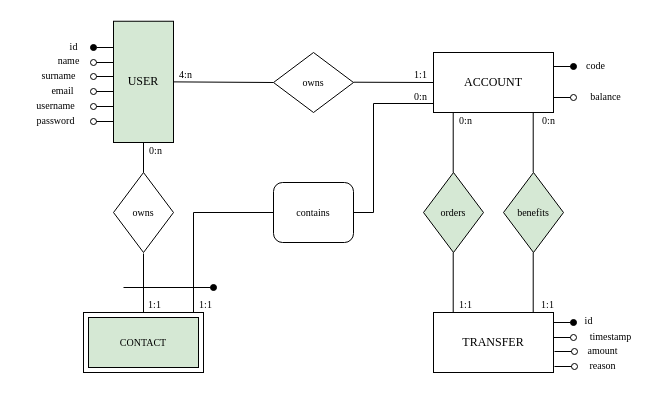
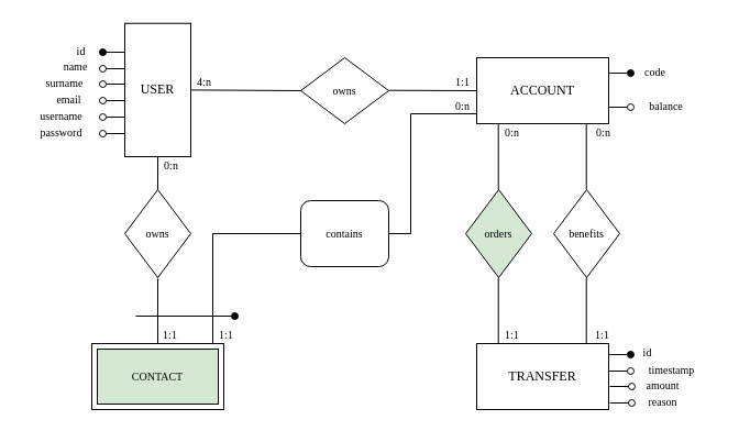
  <mxCell id="0" />
  <mxCell id="1" parent="0" />
  <mxCell id="2" style="rounded=0;orthogonalLoop=1;jettySize=auto;html=1;exitX=1;exitY=0.5;exitDx=0;exitDy=0;fontFamily=Menlo;fontSource=https%3A%2F%2Ffonts.googleapis.com%2Fcss%3Ffamily%3DMenlo;strokeColor=default;shadow=0;sketch=0;strokeWidth=1;endArrow=none;endFill=0;" parent="1" source="3" edge="1"><mxGeometry relative="1" as="geometry"><mxPoint x="273" y="82" as="targetPoint" /></mxGeometry></mxCell>
- <mxCell id="3" value="&lt;font data-font-src=&quot;https://fonts.googleapis.com/css?family=Menlo&quot; face=&quot;Menlo&quot;&gt;USER&lt;/font&gt;&lt;span style=&quot;font-family: Menlo; display: inline&quot;&gt;&lt;/span&gt;" style="rounded=0;whiteSpace=wrap;html=1;fillColor=#d5e8d4;" parent="1" vertex="1"><mxGeometry x="113" y="20.75" width="60" height="121.25" as="geometry" /></mxCell>
+ <mxCell id="3" value="&lt;font data-font-src=&quot;https://fonts.googleapis.com/css?family=Menlo&quot; face=&quot;Menlo&quot;&gt;USER&lt;/font&gt;&lt;span style=&quot;font-family: Menlo; display: inline&quot;&gt;&lt;/span&gt;" style="rounded=0;whiteSpace=wrap;html=1;" parent="1" vertex="1"><mxGeometry x="113" y="20.75" width="60" height="121.25" as="geometry" /></mxCell>
  <mxCell id="4" value="&lt;font style=&quot;font-size: 10px;&quot;&gt;owns&lt;/font&gt;" style="rhombus;whiteSpace=wrap;html=1;fontFamily=Menlo;fontSource=https%3A%2F%2Ffonts.googleapis.com%2Fcss%3Ffamily%3DMenlo;" parent="1" vertex="1"><mxGeometry x="273" y="52" width="80" height="60" as="geometry" /></mxCell>
  <mxCell id="5" style="rounded=0;orthogonalLoop=1;jettySize=auto;html=1;exitX=1;exitY=0.5;exitDx=0;exitDy=0;fontFamily=Menlo;fontSource=https%3A%2F%2Ffonts.googleapis.com%2Fcss%3Ffamily%3DMenlo;strokeColor=default;shadow=0;sketch=0;strokeWidth=1;endArrow=none;endFill=0;" parent="1" edge="1"><mxGeometry relative="1" as="geometry"><mxPoint x="433" y="82" as="targetPoint" /><mxPoint x="353" y="81.71" as="sourcePoint" /></mxGeometry></mxCell>
  <mxCell id="6" style="edgeStyle=none;rounded=0;sketch=0;orthogonalLoop=1;jettySize=auto;html=1;shadow=0;fontFamily=Menlo;fontSource=https%3A%2F%2Ffonts.googleapis.com%2Fcss%3Ffamily%3DMenlo;fontSize=10;startArrow=none;startFill=0;endArrow=oval;endFill=1;strokeColor=default;strokeWidth=1;" parent="1" edge="1"><mxGeometry relative="1" as="geometry"><mxPoint x="573" y="66" as="targetPoint" /><mxPoint x="553" y="66" as="sourcePoint" /></mxGeometry></mxCell>
  <mxCell id="7" value="&lt;font data-font-src=&quot;https://fonts.googleapis.com/css?family=Menlo&quot; face=&quot;Menlo&quot;&gt;ACCOUNT&lt;br&gt;&lt;/font&gt;&lt;span style=&quot;font-family: Menlo; display: inline&quot;&gt;&lt;/span&gt;" style="rounded=0;whiteSpace=wrap;html=1;" parent="1" vertex="1"><mxGeometry x="433" y="52" width="120" height="60" as="geometry" /></mxCell>
  <mxCell id="8" style="edgeStyle=none;rounded=0;sketch=0;orthogonalLoop=1;jettySize=auto;html=1;shadow=0;fontFamily=Menlo;fontSource=https%3A%2F%2Ffonts.googleapis.com%2Fcss%3Ffamily%3DMenlo;fontSize=10;startArrow=none;startFill=0;endArrow=oval;endFill=1;strokeColor=default;strokeWidth=1;" parent="1" edge="1"><mxGeometry relative="1" as="geometry"><mxPoint x="573" y="322" as="targetPoint" /><mxPoint x="553" y="322" as="sourcePoint" /></mxGeometry></mxCell>
  <mxCell id="9" style="edgeStyle=none;rounded=0;sketch=0;orthogonalLoop=1;jettySize=auto;html=1;shadow=0;fontFamily=Menlo;fontSource=https%3A%2F%2Ffonts.googleapis.com%2Fcss%3Ffamily%3DMenlo;fontSize=10;startArrow=none;startFill=0;endArrow=oval;endFill=0;strokeColor=default;strokeWidth=1;" parent="1" edge="1"><mxGeometry relative="1" as="geometry"><mxPoint x="573" y="337" as="targetPoint" /><mxPoint x="553" y="337" as="sourcePoint" /></mxGeometry></mxCell>
  <mxCell id="10" value="&lt;font data-font-src=&quot;https://fonts.googleapis.com/css?family=Menlo&quot; face=&quot;Menlo&quot;&gt;TRANSFER&lt;br&gt;&lt;/font&gt;&lt;span style=&quot;font-family: Menlo; display: inline&quot;&gt;&lt;/span&gt;" style="rounded=0;whiteSpace=wrap;html=1;" parent="1" vertex="1"><mxGeometry x="433" y="312" width="120" height="60" as="geometry" /></mxCell>
  <mxCell id="11" value="&lt;font style=&quot;font-size: 10px;&quot;&gt;orders&lt;/font&gt;" style="rhombus;whiteSpace=wrap;html=1;fontFamily=Menlo;fontSource=https%3A%2F%2Ffonts.googleapis.com%2Fcss%3Ffamily%3DMenlo;direction=east;fillColor=#d5e8d4;" parent="1" vertex="1"><mxGeometry x="423" y="172" width="60" height="80" as="geometry" /></mxCell>
- <mxCell id="12" value="&lt;font style=&quot;font-size: 10px;&quot;&gt;benefits&lt;/font&gt;" style="rhombus;whiteSpace=wrap;html=1;fontFamily=Menlo;fontSource=https%3A%2F%2Ffonts.googleapis.com%2Fcss%3Ffamily%3DMenlo;direction=east;fillColor=#d5e8d4;" parent="1" vertex="1"><mxGeometry x="503" y="172" width="60" height="80" as="geometry" /></mxCell>
+ <mxCell id="12" value="&lt;font style=&quot;font-size: 10px;&quot;&gt;benefits&lt;/font&gt;" style="rhombus;whiteSpace=wrap;html=1;fontFamily=Menlo;fontSource=https%3A%2F%2Ffonts.googleapis.com%2Fcss%3Ffamily%3DMenlo;direction=east;" parent="1" vertex="1"><mxGeometry x="503" y="172" width="60" height="80" as="geometry" /></mxCell>
  <mxCell id="13" style="edgeStyle=none;rounded=0;sketch=0;orthogonalLoop=1;jettySize=auto;html=1;exitX=0.5;exitY=0;exitDx=0;exitDy=0;shadow=0;fontFamily=Menlo;fontSource=https%3A%2F%2Ffonts.googleapis.com%2Fcss%3Ffamily%3DMenlo;fontSize=11;endArrow=none;endFill=0;strokeColor=default;strokeWidth=1;" parent="1" source="12" target="12" edge="1"><mxGeometry relative="1" as="geometry" /></mxCell>
  <mxCell id="14" style="rounded=0;orthogonalLoop=1;jettySize=auto;html=1;exitX=1;exitY=0.5;exitDx=0;exitDy=0;fontFamily=Menlo;fontSource=https%3A%2F%2Ffonts.googleapis.com%2Fcss%3Ffamily%3DMenlo;strokeColor=default;shadow=0;sketch=0;strokeWidth=1;endArrow=none;endFill=0;" parent="1" edge="1"><mxGeometry relative="1" as="geometry"><mxPoint x="452.71" y="112.29" as="targetPoint" /><mxPoint x="452.71" y="172" as="sourcePoint" /></mxGeometry></mxCell>
  <mxCell id="15" style="rounded=0;orthogonalLoop=1;jettySize=auto;html=1;exitX=1;exitY=0.5;exitDx=0;exitDy=0;fontFamily=Menlo;fontSource=https%3A%2F%2Ffonts.googleapis.com%2Fcss%3Ffamily%3DMenlo;strokeColor=default;shadow=0;sketch=0;strokeWidth=1;endArrow=none;endFill=0;" parent="1" edge="1"><mxGeometry relative="1" as="geometry"><mxPoint x="532.71" y="112" as="targetPoint" /><mxPoint x="532.71" y="171.71" as="sourcePoint" /></mxGeometry></mxCell>
  <mxCell id="16" style="rounded=0;orthogonalLoop=1;jettySize=auto;html=1;exitX=1;exitY=0.5;exitDx=0;exitDy=0;fontFamily=Menlo;fontSource=https%3A%2F%2Ffonts.googleapis.com%2Fcss%3Ffamily%3DMenlo;strokeColor=default;shadow=0;sketch=0;strokeWidth=1;endArrow=none;endFill=0;" parent="1" edge="1"><mxGeometry relative="1" as="geometry"><mxPoint x="452.71" y="252" as="targetPoint" /><mxPoint x="452.71" y="311.71" as="sourcePoint" /></mxGeometry></mxCell>
  <mxCell id="17" style="rounded=0;orthogonalLoop=1;jettySize=auto;html=1;exitX=1;exitY=0.5;exitDx=0;exitDy=0;fontFamily=Menlo;fontSource=https%3A%2F%2Ffonts.googleapis.com%2Fcss%3Ffamily%3DMenlo;strokeColor=default;shadow=0;sketch=0;strokeWidth=1;endArrow=none;endFill=0;" parent="1" edge="1"><mxGeometry relative="1" as="geometry"><mxPoint x="532.71" y="252" as="targetPoint" /><mxPoint x="532.71" y="311.71" as="sourcePoint" /></mxGeometry></mxCell>
  <mxCell id="18" value="id" style="text;html=1;align=center;verticalAlign=middle;resizable=0;points=[];autosize=1;strokeColor=none;fillColor=none;fontSize=10;fontFamily=Menlo;" parent="1" vertex="1"><mxGeometry x="53" y="31" width="40" height="30" as="geometry" /></mxCell>
  <mxCell id="19" style="edgeStyle=none;rounded=0;sketch=0;orthogonalLoop=1;jettySize=auto;html=1;shadow=0;fontFamily=Menlo;fontSource=https%3A%2F%2Ffonts.googleapis.com%2Fcss%3Ffamily%3DMenlo;fontSize=10;startArrow=none;startFill=0;endArrow=oval;endFill=0;strokeColor=default;strokeWidth=1;" parent="1" edge="1"><mxGeometry relative="1" as="geometry"><mxPoint x="93" y="62" as="targetPoint" /><mxPoint x="113" y="62" as="sourcePoint" /></mxGeometry></mxCell>
  <mxCell id="20" value="name&lt;br&gt;" style="text;html=1;align=center;verticalAlign=middle;resizable=0;points=[];autosize=1;strokeColor=none;fillColor=none;fontSize=10;fontFamily=Menlo;" parent="1" vertex="1"><mxGeometry x="43" y="44.5" width="50" height="30" as="geometry" /></mxCell>
  <mxCell id="21" value="surname" style="text;html=1;align=center;verticalAlign=middle;resizable=0;points=[];autosize=1;strokeColor=none;fillColor=none;fontSize=10;fontFamily=Menlo;" parent="1" vertex="1"><mxGeometry x="23" y="59.5" width="70" height="30" as="geometry" /></mxCell>
  <mxCell id="22" style="edgeStyle=none;rounded=0;sketch=0;orthogonalLoop=1;jettySize=auto;html=1;shadow=0;fontFamily=Menlo;fontSource=https%3A%2F%2Ffonts.googleapis.com%2Fcss%3Ffamily%3DMenlo;fontSize=10;startArrow=none;startFill=0;endArrow=oval;endFill=0;strokeColor=default;strokeWidth=1;" parent="1" edge="1"><mxGeometry relative="1" as="geometry"><mxPoint x="93" y="76" as="targetPoint" /><mxPoint x="113" y="76" as="sourcePoint" /></mxGeometry></mxCell>
  <mxCell id="23" value="email" style="text;html=1;align=center;verticalAlign=middle;resizable=0;points=[];autosize=1;strokeColor=none;fillColor=none;fontSize=10;fontFamily=Menlo;" parent="1" vertex="1"><mxGeometry x="37" y="74.5" width="50" height="30" as="geometry" /></mxCell>
  <mxCell id="24" style="edgeStyle=none;rounded=0;sketch=0;orthogonalLoop=1;jettySize=auto;html=1;shadow=0;fontFamily=Menlo;fontSource=https%3A%2F%2Ffonts.googleapis.com%2Fcss%3Ffamily%3DMenlo;fontSize=10;startArrow=none;startFill=0;endArrow=oval;endFill=0;strokeColor=default;strokeWidth=1;" parent="1" edge="1"><mxGeometry relative="1" as="geometry"><mxPoint x="93" y="91" as="targetPoint" /><mxPoint x="113" y="91" as="sourcePoint" /></mxGeometry></mxCell>
  <mxCell id="25" value="username" style="text;html=1;align=center;verticalAlign=middle;resizable=0;points=[];autosize=1;strokeColor=none;fillColor=none;fontSize=10;fontFamily=Menlo;" parent="1" vertex="1"><mxGeometry x="20" y="89.5" width="70" height="30" as="geometry" /></mxCell>
  <mxCell id="26" style="edgeStyle=none;rounded=0;sketch=0;orthogonalLoop=1;jettySize=auto;html=1;shadow=0;fontFamily=Menlo;fontSource=https%3A%2F%2Ffonts.googleapis.com%2Fcss%3Ffamily%3DMenlo;fontSize=10;startArrow=none;startFill=0;endArrow=oval;endFill=0;strokeColor=default;strokeWidth=1;" parent="1" edge="1"><mxGeometry relative="1" as="geometry"><mxPoint x="93" y="106" as="targetPoint" /><mxPoint x="113" y="106" as="sourcePoint" /></mxGeometry></mxCell>
  <mxCell id="27" value="password" style="text;html=1;align=center;verticalAlign=middle;resizable=0;points=[];autosize=1;strokeColor=none;fillColor=none;fontSize=10;fontFamily=Menlo;" parent="1" vertex="1"><mxGeometry x="20" y="105" width="70" height="30" as="geometry" /></mxCell>
  <mxCell id="28" style="edgeStyle=none;rounded=0;sketch=0;orthogonalLoop=1;jettySize=auto;html=1;shadow=0;fontFamily=Menlo;fontSource=https%3A%2F%2Ffonts.googleapis.com%2Fcss%3Ffamily%3DMenlo;fontSize=10;startArrow=none;startFill=0;endArrow=oval;endFill=1;strokeColor=default;strokeWidth=1;" parent="1" edge="1"><mxGeometry relative="1" as="geometry"><mxPoint x="93" y="47" as="targetPoint" /><mxPoint x="113" y="47" as="sourcePoint" /></mxGeometry></mxCell>
  <mxCell id="29" style="edgeStyle=none;rounded=0;sketch=0;orthogonalLoop=1;jettySize=auto;html=1;shadow=0;fontFamily=Menlo;fontSource=https%3A%2F%2Ffonts.googleapis.com%2Fcss%3Ffamily%3DMenlo;fontSize=10;startArrow=none;startFill=0;endArrow=oval;endFill=0;strokeColor=default;strokeWidth=1;" parent="1" edge="1"><mxGeometry relative="1" as="geometry"><mxPoint x="93" y="121" as="targetPoint" /><mxPoint x="113" y="121" as="sourcePoint" /></mxGeometry></mxCell>
  <mxCell id="30" style="edgeStyle=none;rounded=0;sketch=0;orthogonalLoop=1;jettySize=auto;html=1;shadow=0;fontFamily=Menlo;fontSource=https%3A%2F%2Ffonts.googleapis.com%2Fcss%3Ffamily%3DMenlo;fontSize=10;startArrow=none;startFill=0;endArrow=oval;endFill=0;strokeColor=default;strokeWidth=1;" parent="1" edge="1"><mxGeometry relative="1" as="geometry"><mxPoint x="573" y="97" as="targetPoint" /><mxPoint x="553" y="97" as="sourcePoint" /></mxGeometry></mxCell>
  <mxCell id="31" value="code" style="text;html=1;align=center;verticalAlign=middle;resizable=0;points=[];autosize=1;strokeColor=none;fillColor=none;fontSize=10;fontFamily=Menlo;" parent="1" vertex="1"><mxGeometry x="570" y="50" width="50" height="30" as="geometry" /></mxCell>
  <mxCell id="32" value="balance" style="text;html=1;align=center;verticalAlign=middle;resizable=0;points=[];autosize=1;strokeColor=none;fillColor=none;fontSize=10;fontFamily=Menlo;" parent="1" vertex="1"><mxGeometry x="570" y="81" width="70" height="30" as="geometry" /></mxCell>
  <mxCell id="33" value="id" style="text;html=1;align=center;verticalAlign=middle;resizable=0;points=[];autosize=1;strokeColor=none;fillColor=none;fontSize=10;fontFamily=Menlo;" parent="1" vertex="1"><mxGeometry x="568" y="305" width="40" height="30" as="geometry" /></mxCell>
  <mxCell id="34" value="timestamp" style="text;html=1;align=center;verticalAlign=middle;resizable=0;points=[];autosize=1;strokeColor=none;fillColor=none;fontSize=10;fontFamily=Menlo;" parent="1" vertex="1"><mxGeometry x="570" y="321" width="80" height="30" as="geometry" /></mxCell>
  <mxCell id="35" style="edgeStyle=none;rounded=0;sketch=0;orthogonalLoop=1;jettySize=auto;html=1;shadow=0;fontFamily=Menlo;fontSource=https%3A%2F%2Ffonts.googleapis.com%2Fcss%3Ffamily%3DMenlo;fontSize=10;startArrow=none;startFill=0;endArrow=oval;endFill=0;strokeColor=default;strokeWidth=1;" parent="1" edge="1"><mxGeometry relative="1" as="geometry"><mxPoint x="574" y="351" as="targetPoint" /><mxPoint x="554" y="351" as="sourcePoint" /></mxGeometry></mxCell>
  <mxCell id="36" value="amount" style="text;html=1;align=center;verticalAlign=middle;resizable=0;points=[];autosize=1;strokeColor=none;fillColor=none;fontSize=10;fontFamily=Menlo;" parent="1" vertex="1"><mxGeometry x="572" y="335" width="60" height="30" as="geometry" /></mxCell>
  <mxCell id="37" style="edgeStyle=none;rounded=0;sketch=0;orthogonalLoop=1;jettySize=auto;html=1;shadow=0;fontFamily=Menlo;fontSource=https%3A%2F%2Ffonts.googleapis.com%2Fcss%3Ffamily%3DMenlo;fontSize=10;startArrow=none;startFill=0;endArrow=oval;endFill=0;strokeColor=default;strokeWidth=1;" parent="1" edge="1"><mxGeometry relative="1" as="geometry"><mxPoint x="574" y="366" as="targetPoint" /><mxPoint x="554" y="366" as="sourcePoint" /></mxGeometry></mxCell>
  <mxCell id="38" value="reason" style="text;html=1;align=center;verticalAlign=middle;resizable=0;points=[];autosize=1;strokeColor=none;fillColor=none;fontSize=10;fontFamily=Menlo;" parent="1" vertex="1"><mxGeometry x="572" y="350" width="60" height="30" as="geometry" /></mxCell>
  <mxCell id="39" value="4:n" style="text;html=1;align=center;verticalAlign=middle;resizable=0;points=[];autosize=1;strokeColor=none;fillColor=none;fontSize=10;fontFamily=Menlo;" parent="1" vertex="1"><mxGeometry x="165" y="58.5" width="40" height="30" as="geometry" /></mxCell>
  <mxCell id="40" value="1:1" style="text;html=1;align=center;verticalAlign=middle;resizable=0;points=[];autosize=1;strokeColor=none;fillColor=none;fontSize=10;fontFamily=Menlo;" parent="1" vertex="1"><mxGeometry x="400" y="58.5" width="40" height="30" as="geometry" /></mxCell>
  <mxCell id="41" value="0:n" style="text;html=1;align=center;verticalAlign=middle;resizable=0;points=[];autosize=1;strokeColor=none;fillColor=none;fontSize=10;fontFamily=Menlo;" parent="1" vertex="1"><mxGeometry x="445" y="104.5" width="40" height="30" as="geometry" /></mxCell>
  <mxCell id="42" value="0:n" style="text;html=1;align=center;verticalAlign=middle;resizable=0;points=[];autosize=1;strokeColor=none;fillColor=none;fontSize=10;fontFamily=Menlo;" parent="1" vertex="1"><mxGeometry x="528" y="105" width="40" height="30" as="geometry" /></mxCell>
  <mxCell id="43" value="1:1" style="text;html=1;align=center;verticalAlign=middle;resizable=0;points=[];autosize=1;strokeColor=none;fillColor=none;fontSize=10;fontFamily=Menlo;" parent="1" vertex="1"><mxGeometry x="445" y="289" width="40" height="30" as="geometry" /></mxCell>
  <mxCell id="44" value="1:1" style="text;html=1;align=center;verticalAlign=middle;resizable=0;points=[];autosize=1;strokeColor=none;fillColor=none;fontSize=10;fontFamily=Menlo;" parent="1" vertex="1"><mxGeometry x="527" y="289" width="40" height="30" as="geometry" /></mxCell>
  <mxCell id="45" value="" style="rounded=0;whiteSpace=wrap;html=1;fontFamily=Menlo;fontSource=https%3A%2F%2Ffonts.googleapis.com%2Fcss%3Ffamily%3DMenlo;fontSize=10;" parent="1" vertex="1"><mxGeometry x="83" y="312" width="120" height="60" as="geometry" /></mxCell>
  <mxCell id="46" value="CONTACT" style="rounded=0;whiteSpace=wrap;html=1;fontFamily=Menlo;fontSource=https%3A%2F%2Ffonts.googleapis.com%2Fcss%3Ffamily%3DMenlo;fontSize=10;fillColor=#d5e8d4;" parent="1" vertex="1"><mxGeometry x="88" y="317" width="110" height="50" as="geometry" /></mxCell>
  <mxCell id="47" value="&lt;font style=&quot;font-size: 10px;&quot;&gt;owns&lt;/font&gt;" style="rhombus;whiteSpace=wrap;html=1;fontFamily=Menlo;fontSource=https%3A%2F%2Ffonts.googleapis.com%2Fcss%3Ffamily%3DMenlo;direction=south;" parent="1" vertex="1"><mxGeometry x="113" y="172" width="60" height="80" as="geometry" /></mxCell>
  <mxCell id="48" value="&lt;font style=&quot;font-size: 10px;&quot;&gt;contains&lt;/font&gt;" style="whiteSpace=wrap;html=1;fontFamily=Menlo;fontSource=https%3A%2F%2Ffonts.googleapis.com%2Fcss%3Ffamily%3DMenlo;direction=west;rounded=1;" parent="1" vertex="1"><mxGeometry x="273" y="182" width="80" height="60" as="geometry" /></mxCell>
  <mxCell id="49" style="rounded=0;orthogonalLoop=1;jettySize=auto;html=1;exitX=1;exitY=0.5;exitDx=0;exitDy=0;fontFamily=Menlo;fontSource=https%3A%2F%2Ffonts.googleapis.com%2Fcss%3Ffamily%3DMenlo;strokeColor=default;shadow=0;sketch=0;strokeWidth=1;endArrow=none;endFill=0;" parent="1" target="47" edge="1"><mxGeometry relative="1" as="geometry"><mxPoint x="243" y="142.63" as="targetPoint" /><mxPoint x="143" y="142.005" as="sourcePoint" /></mxGeometry></mxCell>
  <mxCell id="50" style="rounded=0;orthogonalLoop=1;jettySize=auto;html=1;fontFamily=Menlo;fontSource=https%3A%2F%2Ffonts.googleapis.com%2Fcss%3Ffamily%3DMenlo;strokeColor=default;shadow=0;sketch=0;strokeWidth=1;endArrow=none;endFill=0;entryX=0.5;entryY=0;entryDx=0;entryDy=0;" parent="1" target="45" edge="1"><mxGeometry relative="1" as="geometry"><mxPoint x="235" y="252.63" as="targetPoint" /><mxPoint x="143" y="253" as="sourcePoint" /></mxGeometry></mxCell>
  <mxCell id="51" value="" style="endArrow=none;html=1;rounded=0;shadow=0;sketch=0;fontFamily=Menlo;fontSource=https%3A%2F%2Ffonts.googleapis.com%2Fcss%3Ffamily%3DMenlo;fontSize=10;strokeColor=default;strokeWidth=1;edgeStyle=orthogonalEdgeStyle;entryX=1;entryY=0.5;entryDx=0;entryDy=0;exitX=0.75;exitY=0;exitDx=0;exitDy=0;" parent="1" source="45" target="48" edge="1"><mxGeometry width="50" height="50" relative="1" as="geometry"><mxPoint x="193" y="282" as="sourcePoint" /><mxPoint x="243" y="232" as="targetPoint" /><Array as="points"><mxPoint x="193" y="312" /><mxPoint x="193" y="212" /></Array></mxGeometry></mxCell>
  <mxCell id="52" value="" style="endArrow=none;html=1;rounded=0;shadow=0;sketch=0;fontFamily=Menlo;fontSource=https%3A%2F%2Ffonts.googleapis.com%2Fcss%3Ffamily%3DMenlo;fontSize=10;strokeColor=default;strokeWidth=1;edgeStyle=orthogonalEdgeStyle;entryX=0;entryY=0.5;entryDx=0;entryDy=0;" parent="1" target="48" edge="1"><mxGeometry width="50" height="50" relative="1" as="geometry"><mxPoint x="433" y="103" as="sourcePoint" /><mxPoint x="313" y="172" as="targetPoint" /><Array as="points"><mxPoint x="373" y="103" /><mxPoint x="373" y="212" /></Array></mxGeometry></mxCell>
  <mxCell id="53" value="" style="endArrow=oval;html=1;rounded=0;shadow=0;sketch=0;fontFamily=Menlo;fontSource=https%3A%2F%2Ffonts.googleapis.com%2Fcss%3Ffamily%3DMenlo;fontSize=10;strokeColor=default;strokeWidth=1;endFill=1;" parent="1" edge="1"><mxGeometry width="50" height="50" relative="1" as="geometry"><mxPoint x="123" y="287" as="sourcePoint" /><mxPoint x="213" y="287" as="targetPoint" /></mxGeometry></mxCell>
  <mxCell id="54" value="1:1" style="text;html=1;align=center;verticalAlign=middle;resizable=0;points=[];autosize=1;strokeColor=none;fillColor=none;fontSize=10;fontFamily=Menlo;" parent="1" vertex="1"><mxGeometry x="134" y="289" width="40" height="30" as="geometry" /></mxCell>
  <mxCell id="55" value="1:1" style="text;html=1;align=center;verticalAlign=middle;resizable=0;points=[];autosize=1;strokeColor=none;fillColor=none;fontSize=10;fontFamily=Menlo;" parent="1" vertex="1"><mxGeometry x="185" y="289" width="40" height="30" as="geometry" /></mxCell>
  <mxCell id="56" value="0:n" style="text;html=1;align=center;verticalAlign=middle;resizable=0;points=[];autosize=1;strokeColor=none;fillColor=none;fontSize=10;fontFamily=Menlo;" parent="1" vertex="1"><mxGeometry x="135" y="135" width="40" height="30" as="geometry" /></mxCell>
  <mxCell id="57" value="0:n" style="text;html=1;align=center;verticalAlign=middle;resizable=0;points=[];autosize=1;strokeColor=none;fillColor=none;fontSize=10;fontFamily=Menlo;" parent="1" vertex="1"><mxGeometry x="400" y="81" width="40" height="30" as="geometry" /></mxCell>
